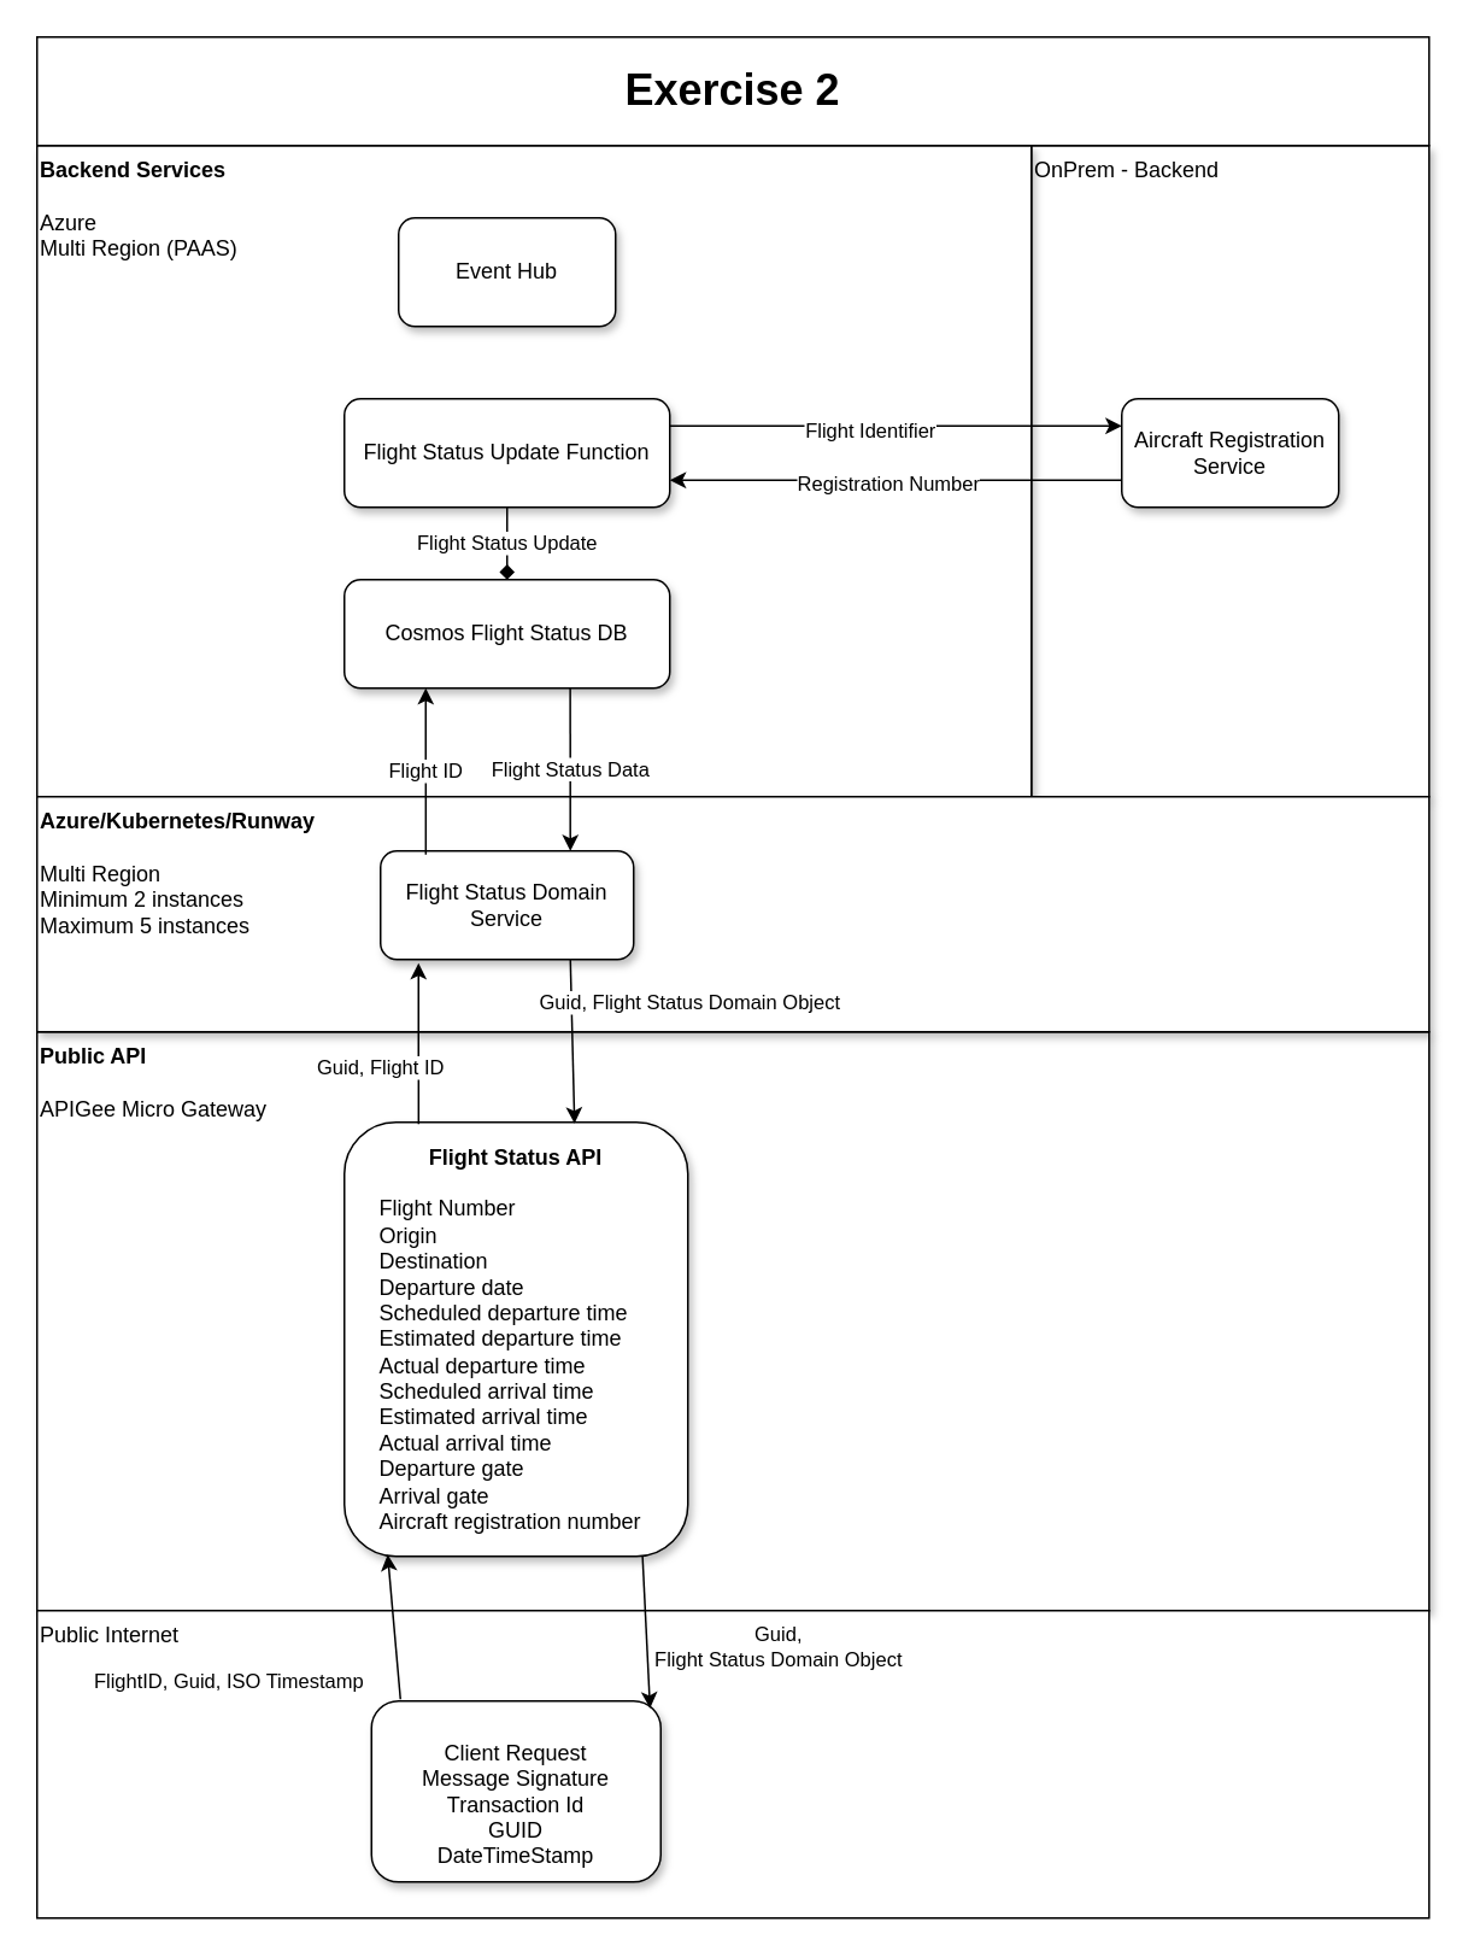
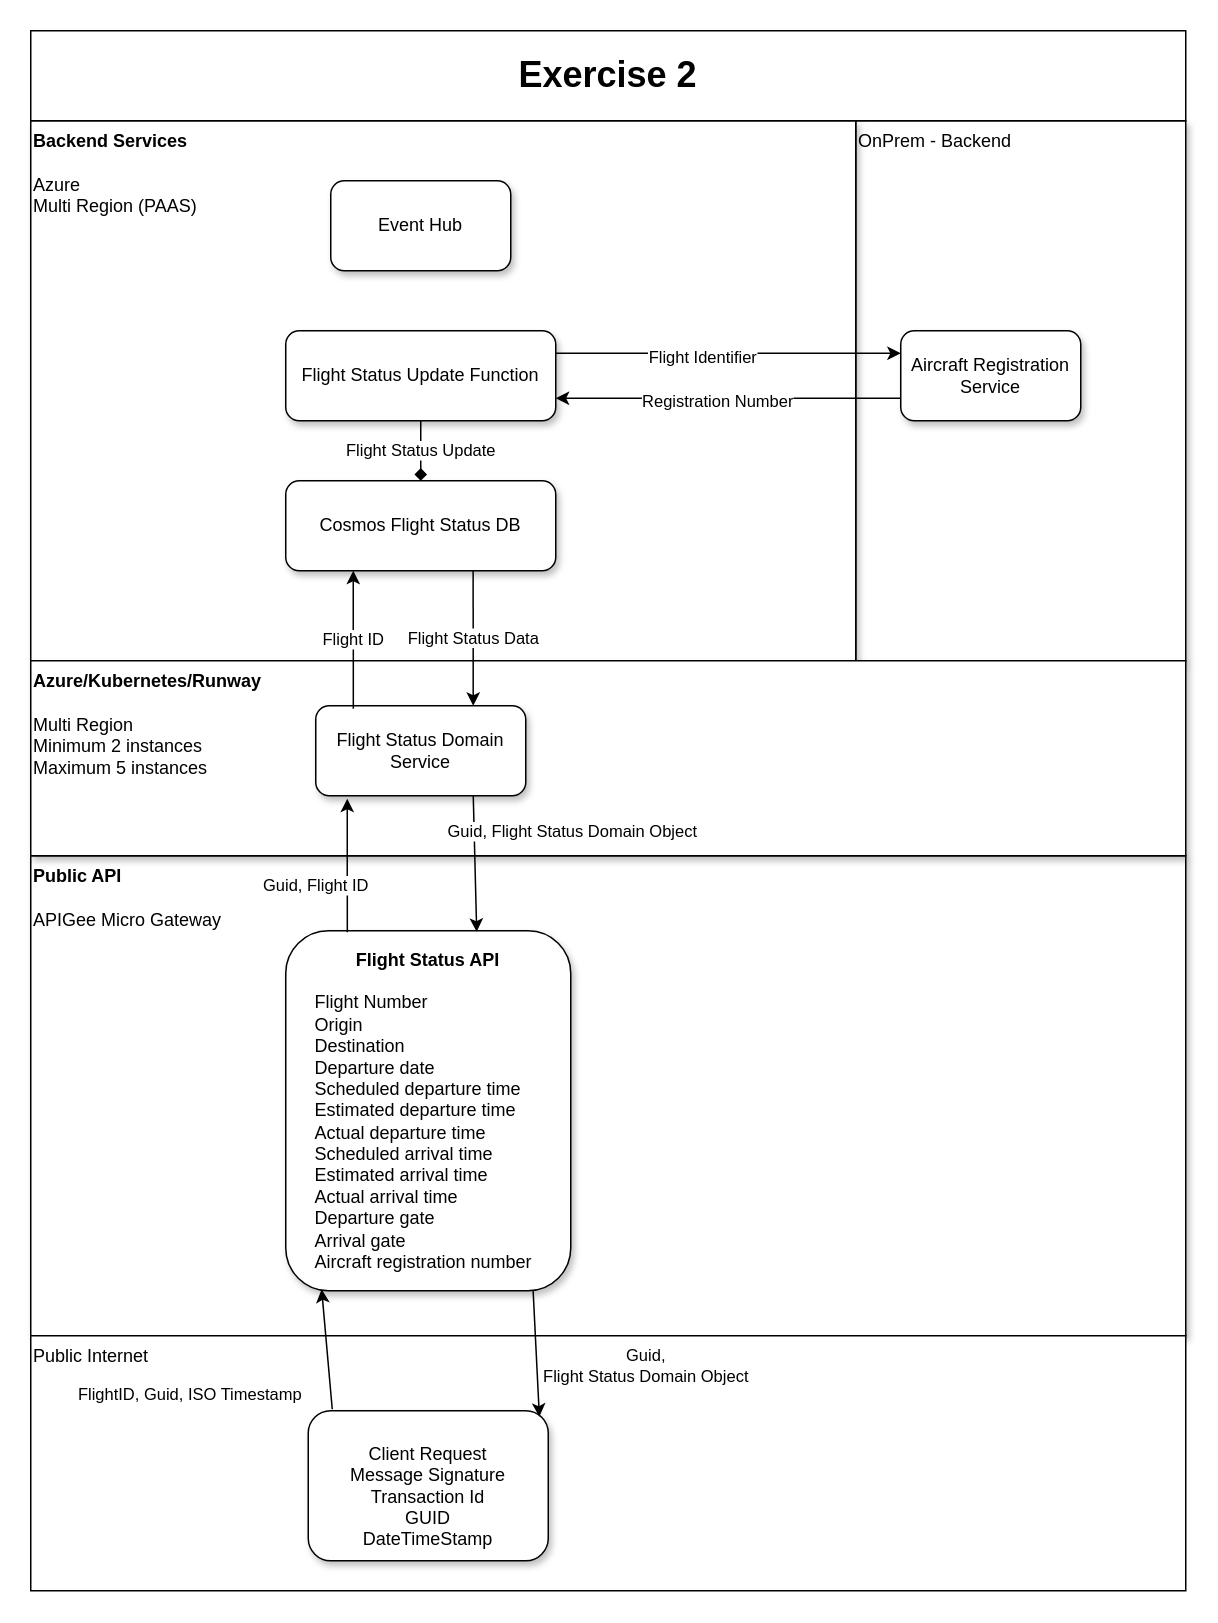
  <mxCell id="0" />
  <mxCell id="1" parent="0" />
  <mxCell id="2" value="&lt;b&gt;Public API&lt;br&gt;&lt;br&gt;&lt;/b&gt;APIGee Micro Gateway" style="rounded=0;whiteSpace=wrap;html=1;shadow=1;glass=0;sketch=0;verticalAlign=top;align=left;" vertex="1" parent="1"><mxGeometry x="20" y="570" width="770" height="320" as="geometry" /></mxCell>
  <mxCell id="3" value="Public Internet" style="rounded=0;whiteSpace=wrap;html=1;align=left;verticalAlign=top;" vertex="1" parent="1"><mxGeometry x="20" y="890" width="770" height="170" as="geometry" /></mxCell>
  <mxCell id="4" value="OnPrem - Backend" style="rounded=0;whiteSpace=wrap;html=1;shadow=1;glass=0;sketch=0;align=left;verticalAlign=top;" vertex="1" parent="1"><mxGeometry x="570" y="80" width="220" height="360" as="geometry" /></mxCell>
  <mxCell id="5" value="&lt;b&gt;Backend Services&lt;/b&gt;&lt;br&gt;&lt;br&gt;Azure&lt;br&gt;Multi Region (PAAS)" style="rounded=0;whiteSpace=wrap;html=1;shadow=1;glass=0;sketch=0;align=left;verticalAlign=top;" vertex="1" parent="1"><mxGeometry x="20" y="80" width="550" height="360" as="geometry" /></mxCell>
  <mxCell id="6" value="&lt;b&gt;Azure/Kubernetes/Runway &lt;br&gt;&lt;/b&gt;&lt;br&gt;Multi Region&lt;br&gt;Minimum 2 instances&lt;br&gt;Maximum 5 instances" style="rounded=0;whiteSpace=wrap;html=1;shadow=1;glass=0;sketch=0;verticalAlign=top;align=left;" vertex="1" parent="1"><mxGeometry x="20" y="440" width="770" height="130" as="geometry" /></mxCell>
  <mxCell id="7" value="Flight Status Update Function" style="rounded=1;whiteSpace=wrap;html=1;glass=0;shadow=1;" vertex="1" parent="1"><mxGeometry x="190" y="220" width="180" height="60" as="geometry" /></mxCell>
- <mxCell id="8" value="Aircraft Registration Service" style="rounded=1;whiteSpace=wrap;html=1;glass=0;shadow=1;" vertex="1" parent="1"><mxGeometry x="620" y="220" width="120" height="60" as="geometry" /></mxCell>
+ <mxCell id="8" value="Aircraft Registration Service" style="rounded=1;whiteSpace=wrap;html=1;glass=0;shadow=1;" vertex="1" parent="1"><mxGeometry x="600" y="220" width="120" height="60" as="geometry" /></mxCell>
  <mxCell id="9" value="Cosmos Flight Status DB" style="rounded=1;whiteSpace=wrap;html=1;glass=0;shadow=1;" vertex="1" parent="1"><mxGeometry x="190" y="320" width="180" height="60" as="geometry" /></mxCell>
  <mxCell id="10" value="Event Hub" style="rounded=1;whiteSpace=wrap;html=1;shadow=1;" vertex="1" parent="1"><mxGeometry x="220" y="120" width="120" height="60" as="geometry" /></mxCell>
  <mxCell id="11" value="Flight Status Domain Service" style="rounded=1;whiteSpace=wrap;html=1;glass=0;shadow=1;" vertex="1" parent="1"><mxGeometry x="210" y="470" width="140" height="60" as="geometry" /></mxCell>
  <mxCell id="12" value="&lt;b&gt;Flight Status API&lt;/b&gt;&lt;br&gt;&lt;br&gt;&lt;div style=&quot;text-align: left;&quot;&gt;&lt;span style=&quot;&quot;&gt;&#09;&lt;/span&gt;Flight Number&amp;nbsp; &amp;nbsp; &amp;nbsp; &amp;nbsp; &amp;nbsp; &amp;nbsp; &amp;nbsp; &amp;nbsp;&lt;/div&gt;&lt;div style=&quot;text-align: left;&quot;&gt;&lt;span style=&quot;&quot;&gt;&#09;&lt;/span&gt;Origin&amp;nbsp; &amp;nbsp; &amp;nbsp; &amp;nbsp; &amp;nbsp; &amp;nbsp; &amp;nbsp; &amp;nbsp; &amp;nbsp; &amp;nbsp; &amp;nbsp;&amp;nbsp;&lt;/div&gt;&lt;div style=&quot;text-align: left;&quot;&gt;&lt;span style=&quot;&quot;&gt;&#09;&lt;/span&gt;Destination&amp;nbsp; &amp;nbsp; &amp;nbsp; &amp;nbsp; &amp;nbsp; &amp;nbsp; &amp;nbsp; &amp;nbsp; &amp;nbsp;&lt;/div&gt;&lt;div style=&quot;text-align: left;&quot;&gt;&lt;span style=&quot;&quot;&gt;&#09;&lt;/span&gt;Departure date&amp;nbsp; &amp;nbsp; &amp;nbsp; &amp;nbsp; &amp;nbsp; &amp;nbsp; &amp;nbsp;&amp;nbsp;&lt;/div&gt;&lt;div style=&quot;text-align: left;&quot;&gt;&lt;span style=&quot;&quot;&gt;&#09;&lt;/span&gt;Scheduled departure time&amp;nbsp; &amp;nbsp;&amp;nbsp;&lt;/div&gt;&lt;div style=&quot;text-align: left;&quot;&gt;&lt;span style=&quot;&quot;&gt;&#09;&lt;/span&gt;Estimated departure time&amp;nbsp; &amp;nbsp;&amp;nbsp;&lt;/div&gt;&lt;div style=&quot;text-align: left;&quot;&gt;&lt;span style=&quot;&quot;&gt;&#09;&lt;/span&gt;Actual departure time&amp;nbsp; &amp;nbsp; &amp;nbsp; &amp;nbsp;&lt;/div&gt;&lt;div style=&quot;text-align: left;&quot;&gt;&lt;span style=&quot;&quot;&gt;&#09;&lt;/span&gt;Scheduled arrival time&amp;nbsp; &amp;nbsp; &amp;nbsp;&amp;nbsp;&lt;/div&gt;&lt;div style=&quot;text-align: left;&quot;&gt;&lt;span style=&quot;&quot;&gt;&#09;&lt;/span&gt;Estimated arrival time&amp;nbsp; &amp;nbsp; &amp;nbsp;&amp;nbsp;&lt;/div&gt;&lt;div style=&quot;text-align: left;&quot;&gt;&lt;span style=&quot;&quot;&gt;&#09;&lt;/span&gt;Actual arrival time&amp;nbsp; &amp;nbsp; &amp;nbsp; &amp;nbsp; &amp;nbsp;&lt;/div&gt;&lt;div style=&quot;text-align: left;&quot;&gt;&lt;span style=&quot;&quot;&gt;&#09;&lt;/span&gt;Departure gate&amp;nbsp; &amp;nbsp; &amp;nbsp; &amp;nbsp; &amp;nbsp; &amp;nbsp; &amp;nbsp;&amp;nbsp;&lt;/div&gt;&lt;div style=&quot;text-align: left;&quot;&gt;&lt;span style=&quot;&quot;&gt;&#09;&lt;/span&gt;Arrival gate&amp;nbsp; &amp;nbsp; &amp;nbsp; &amp;nbsp; &amp;nbsp; &amp;nbsp; &amp;nbsp; &amp;nbsp;&amp;nbsp;&lt;/div&gt;&lt;div style=&quot;text-align: left;&quot;&gt;&lt;span style=&quot;&quot;&gt;&#09;&lt;/span&gt;Aircraft registration number&lt;/div&gt;" style="rounded=1;whiteSpace=wrap;html=1;shadow=1;" vertex="1" parent="1"><mxGeometry x="190" y="620" width="190" height="240" as="geometry" /></mxCell>
  <mxCell id="13" value="&lt;br&gt;Client Request&lt;br&gt;Message Signature&lt;br&gt;Transaction Id&lt;br&gt;GUID&lt;br&gt;DateTimeStamp" style="rounded=1;whiteSpace=wrap;html=1;shadow=1;" vertex="1" parent="1"><mxGeometry x="205" y="940" width="160" height="100" as="geometry" /></mxCell>
  <mxCell id="14" value="Flight Status Update" style="endArrow=diamond;html=1;rounded=0;exitX=0.5;exitY=1;exitDx=0;exitDy=0;" edge="1" parent="1" source="7" target="9"><mxGeometry width="50" height="50" relative="1" as="geometry"><mxPoint x="410" y="570" as="sourcePoint" /><mxPoint x="460" y="520" as="targetPoint" /></mxGeometry></mxCell>
  <mxCell id="15" value="" style="endArrow=classic;html=1;rounded=0;entryX=1;entryY=0.75;entryDx=0;entryDy=0;exitX=0;exitY=0.75;exitDx=0;exitDy=0;" edge="1" parent="1" source="8" target="7"><mxGeometry width="50" height="50" relative="1" as="geometry"><mxPoint x="410" y="390" as="sourcePoint" /><mxPoint x="460" y="340" as="targetPoint" /></mxGeometry></mxCell>
  <mxCell id="16" value="Registration Number" style="edgeLabel;html=1;align=center;verticalAlign=middle;resizable=0;points=[];" connectable="0" vertex="1" parent="15"><mxGeometry x="-0.27" y="1" relative="1" as="geometry"><mxPoint x="-39" as="offset" /></mxGeometry></mxCell>
  <mxCell id="17" value="" style="endArrow=classic;html=1;rounded=0;entryX=0;entryY=0.25;entryDx=0;entryDy=0;" edge="1" parent="1" target="8"><mxGeometry width="50" height="50" relative="1" as="geometry"><mxPoint x="370" y="235" as="sourcePoint" /><mxPoint x="460" y="340" as="targetPoint" /></mxGeometry></mxCell>
  <mxCell id="18" value="Flight Identifier" style="edgeLabel;html=1;align=center;verticalAlign=middle;resizable=0;points=[];" connectable="0" vertex="1" parent="17"><mxGeometry x="0.272" y="-2" relative="1" as="geometry"><mxPoint x="-49" as="offset" /></mxGeometry></mxCell>
  <mxCell id="19" value="FlightID, Guid, ISO Timestamp" style="endArrow=classic;html=1;rounded=0;fontColor=none;exitX=0.1;exitY=-0.01;exitDx=0;exitDy=0;entryX=0.126;entryY=0.996;entryDx=0;entryDy=0;entryPerimeter=0;exitPerimeter=0;" edge="1" parent="1" source="13" target="12"><mxGeometry x="-0.56" y="94" width="50" height="50" relative="1" as="geometry"><mxPoint x="410" y="860" as="sourcePoint" /><mxPoint x="460" y="810" as="targetPoint" /><mxPoint as="offset" /></mxGeometry></mxCell>
  <mxCell id="20" value="Guid,&lt;br&gt;Flight Status Domain Object" style="endArrow=classic;html=1;rounded=0;fontColor=none;exitX=0.868;exitY=1;exitDx=0;exitDy=0;entryX=0.963;entryY=0.04;entryDx=0;entryDy=0;entryPerimeter=0;exitPerimeter=0;" edge="1" parent="1" source="12" target="13"><mxGeometry x="0.276" y="73" width="50" height="50" relative="1" as="geometry"><mxPoint x="410" y="860" as="sourcePoint" /><mxPoint x="460" y="810" as="targetPoint" /><mxPoint x="-1" as="offset" /></mxGeometry></mxCell>
  <mxCell id="21" value="Guid, Flight ID" style="endArrow=classic;html=1;rounded=0;fontColor=none;exitX=0.216;exitY=0.004;exitDx=0;exitDy=0;entryX=0.15;entryY=1.033;entryDx=0;entryDy=0;entryPerimeter=0;exitPerimeter=0;" edge="1" parent="1" source="12" target="11"><mxGeometry x="-0.304" y="21" width="50" height="50" relative="1" as="geometry"><mxPoint x="255" y="950" as="sourcePoint" /><mxPoint x="256.05" y="873.12" as="targetPoint" /><mxPoint as="offset" /></mxGeometry></mxCell>
  <mxCell id="22" value="Guid, Flight Status Domain Object" style="endArrow=classic;html=1;rounded=0;fontColor=none;exitX=0.75;exitY=1;exitDx=0;exitDy=0;entryX=0.67;entryY=0.003;entryDx=0;entryDy=0;entryPerimeter=0;" edge="1" parent="1" source="11" target="12"><mxGeometry x="-0.429" y="65" width="50" height="50" relative="1" as="geometry"><mxPoint x="364.92" y="870" as="sourcePoint" /><mxPoint x="315" y="600" as="targetPoint" /><mxPoint as="offset" /></mxGeometry></mxCell>
  <mxCell id="23" value="Flight ID" style="endArrow=classic;html=1;rounded=0;fontColor=none;exitX=0.179;exitY=0.033;exitDx=0;exitDy=0;entryX=0.25;entryY=1;entryDx=0;entryDy=0;exitPerimeter=0;" edge="1" parent="1" source="11" target="9"><mxGeometry width="50" height="50" relative="1" as="geometry"><mxPoint x="247.5" y="610" as="sourcePoint" /><mxPoint x="241" y="541.98" as="targetPoint" /></mxGeometry></mxCell>
  <mxCell id="24" value="Flight Status Data" style="endArrow=classic;html=1;rounded=0;fontColor=none;exitX=0.694;exitY=1;exitDx=0;exitDy=0;entryX=0.75;entryY=0;entryDx=0;entryDy=0;exitPerimeter=0;" edge="1" parent="1" source="9" target="11"><mxGeometry width="50" height="50" relative="1" as="geometry"><mxPoint x="325" y="540" as="sourcePoint" /><mxPoint x="349.91" y="619.88" as="targetPoint" /></mxGeometry></mxCell>
  <mxCell id="25" value="&lt;h1&gt;Exercise 2&lt;/h1&gt;" style="rounded=0;whiteSpace=wrap;html=1;" vertex="1" parent="1"><mxGeometry x="20" y="20" width="770" height="60" as="geometry" /></mxCell>
